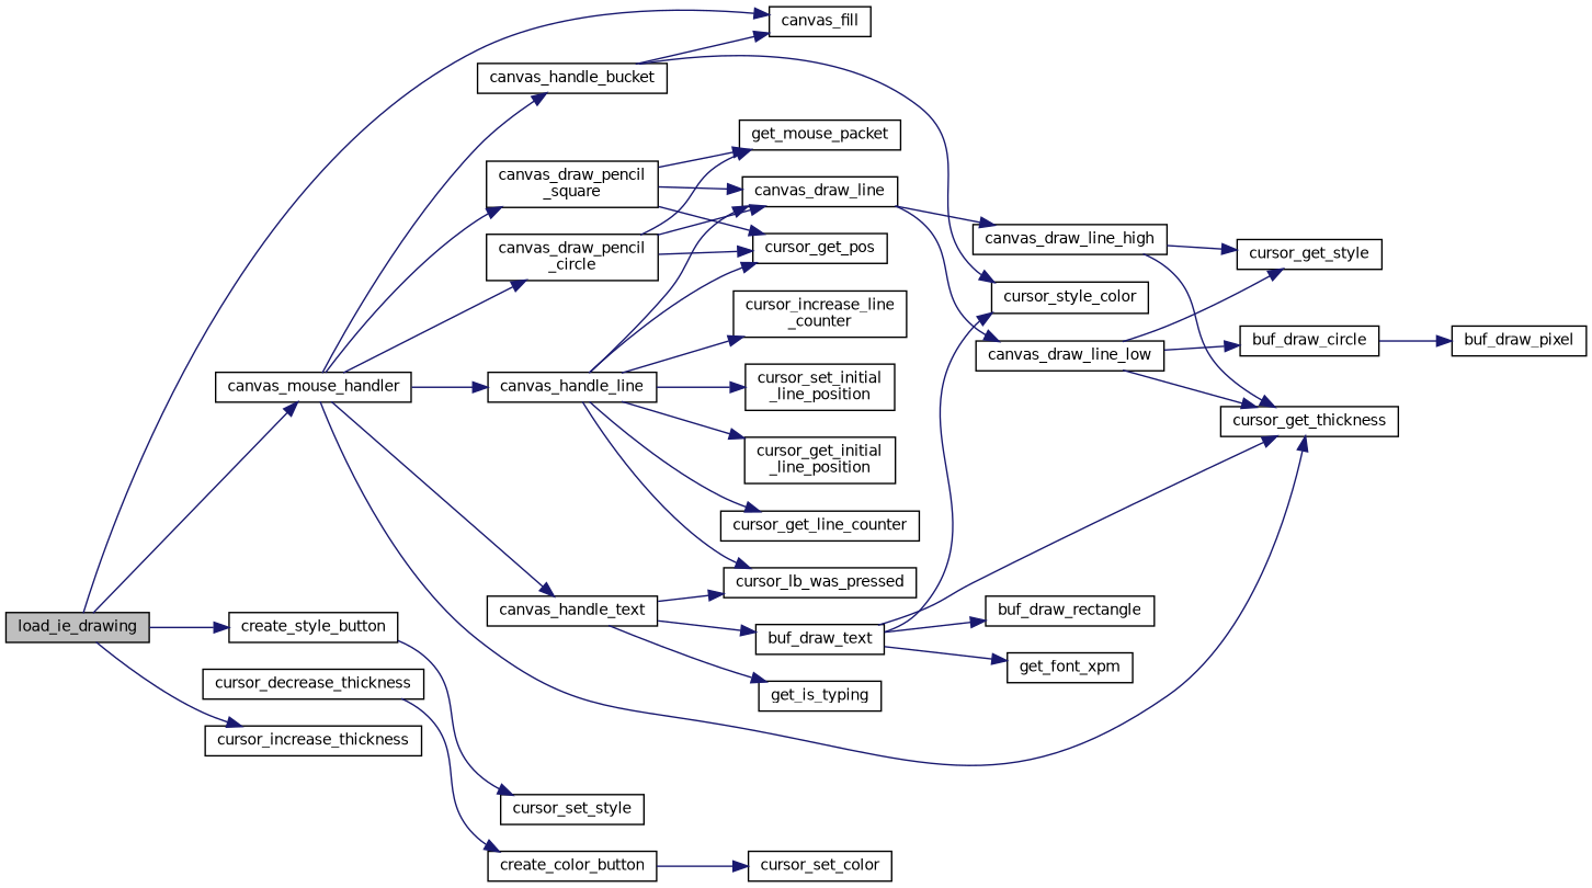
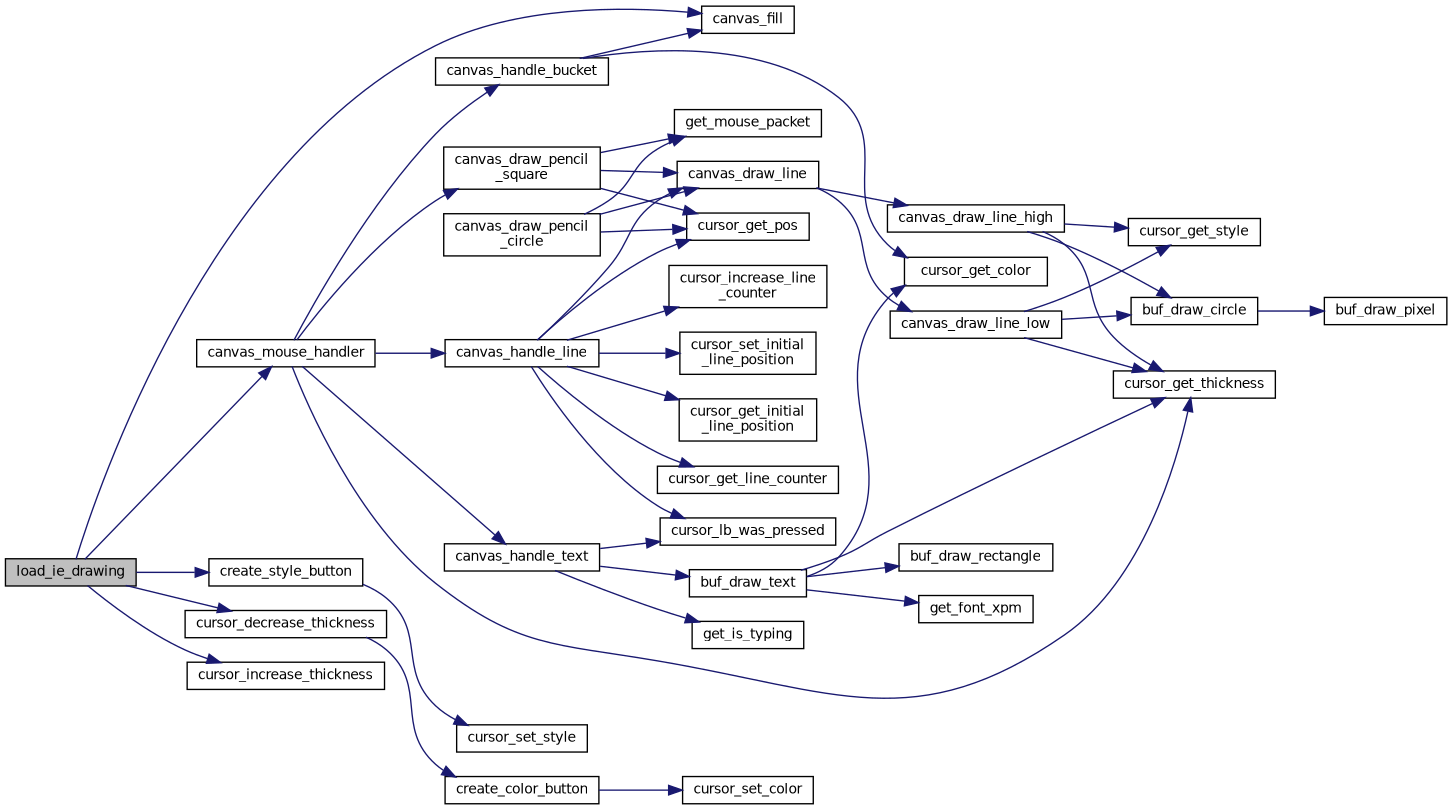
  digraph {
    rankdir=LR
    node [color=black fillcolor=white fontname=Helvetica fontsize=10 shape=record style=filled]
    edge [color=midnightblue fontname=Helvetica fontsize=10 labelfontname=Helvetica labelfontsize=10 style=solid]
    n1 [fillcolor=grey75 fontcolor=black height=0.2 label=load_ie_drawing width=0.4]
    n2 [height=0.2 label=canvas_fill width=0.4]
    n3 [height=0.2 label=canvas_mouse_handler width=0.4]
    n4 [height=0.2 label=create_style_button width=0.4]
    n5 [height=0.2 label=cursor_decrease_thickness width=0.4]
    n6 [height=0.2 label=cursor_increase_thickness width=0.4]
    n7 [height=0.2 label="canvas_draw_pencil\l_circle" width=0.4]
    n8 [height=0.2 label="canvas_draw_pencil\l_square" width=0.4]
    n9 [height=0.2 label=canvas_handle_bucket width=0.4]
    n10 [height=0.2 label=canvas_handle_line width=0.4]
    n11 [height=0.2 label=canvas_handle_text width=0.4]
    n12 [height=0.2 label=cursor_get_thickness width=0.4]
    n13 [height=0.2 label=create_color_button width=0.4]
    n14 [height=0.2 label=cursor_set_color width=0.4]
    n15 [height=0.2 label=cursor_set_style width=0.4]
    n16 [height=0.2 label=canvas_draw_line width=0.4]
    n17 [height=0.2 label=cursor_get_pos width=0.4]
    n18 [height=0.2 label=get_mouse_packet width=0.4]
    n19 [height=0.2 label=cursor_get_style width=0.4]
-   n20 [height=0.2 label=cursor_style_color width=0.4]
+   n20 [height=0.2 label=cursor_get_color width=0.4]
    n21 [height=0.2 label="cursor_get_initial\l_line_position" width=0.4]
    n22 [height=0.2 label=cursor_get_line_counter width=0.4]
    n23 [height=0.2 label="cursor_increase_line\l_counter" width=0.4]
    n24 [height=0.2 label=cursor_lb_was_pressed width=0.4]
    n25 [height=0.2 label="cursor_set_initial\l_line_position" width=0.4]
    n26 [height=0.2 label=buf_draw_text width=0.4]
    n27 [height=0.2 label=get_is_typing width=0.4]
    n28 [height=0.2 label=canvas_draw_line_high width=0.4]
    n29 [height=0.2 label=canvas_draw_line_low width=0.4]
    n30 [height=0.2 label=buf_draw_circle width=0.4]
    n31 [height=0.2 label=buf_draw_pixel width=0.4]
    n32 [height=0.2 label=buf_draw_rectangle width=0.4]
    n33 [height=0.2 label=get_font_xpm width=0.4]
    n1 -> n2
    n1 -> n3
    n1 -> n4
+   n1 -> n5
    n1 -> n6
-   n3 -> n7
    n3 -> n8
    n3 -> n9
    n3 -> n10
    n3 -> n11
    n3 -> n12
    n4 -> n15
    n5 -> n13
    n7 -> n16
    n7 -> n17
    n7 -> n18
    n8 -> n16
    n8 -> n17
    n8 -> n18
    n9 -> n2
    n9 -> n20
    n10 -> n16
    n10 -> n17
    n10 -> n21
    n10 -> n22
    n10 -> n23
    n10 -> n24
    n10 -> n25
    n11 -> n24
    n11 -> n26
    n11 -> n27
    n13 -> n14
    n16 -> n28
    n16 -> n29
    n26 -> n12
    n26 -> n20
    n26 -> n32
    n26 -> n33
    n28 -> n12
    n28 -> n19
+   n28 -> n30
    n29 -> n12
    n29 -> n19
    n29 -> n30
    n30 -> n31
  }
